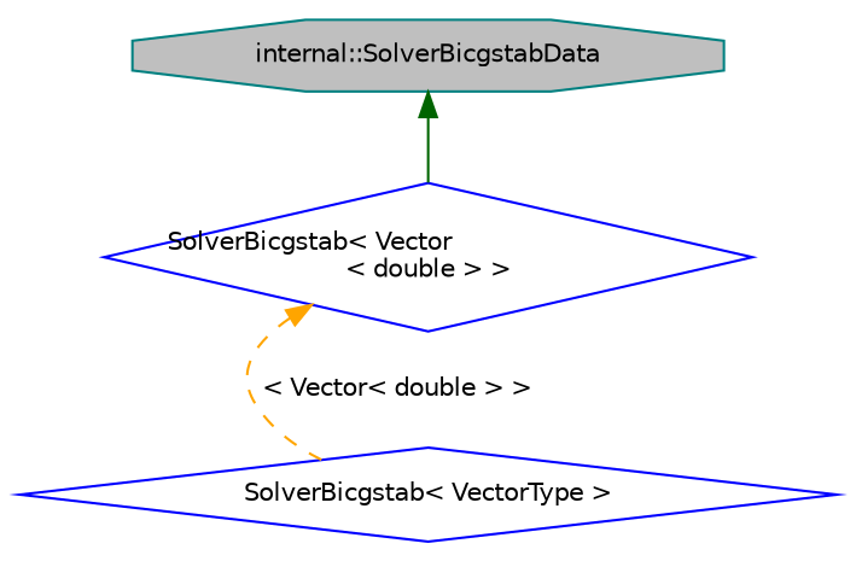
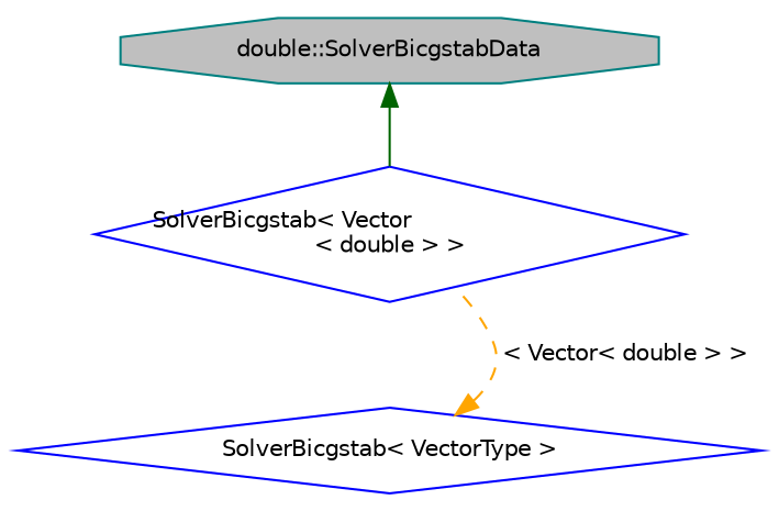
  digraph {
    fontname="DejaVu Sans"
    node [color=blue fillcolor=white fontname="DejaVu Sans" fontsize=10 shape=diamond style=filled]
    edge [dir=back fontname="DejaVu Sans" fontsize=10 labelfontname=Helvetica labelfontsize=10]
-   n1 [color=teal fillcolor=grey75 fontcolor=black height=0.2 label="internal::SolverBicgstabData" shape=octagon width=0.4]
+   n1 [color=teal fillcolor=grey75 fontcolor=black height=0.2 label="double::SolverBicgstabData" shape=octagon width=0.4]
    n2 [height=0.2 label="SolverBicgstab\< Vector\l\< double \> \>" width=0.4]
    n3 [height=0.2 label="SolverBicgstab\< VectorType \>" width=0.4]
    n1 -> n2 [color=darkgreen style=solid]
-   n2 -> n3 [color=orange label=" \< Vector\< double \> \>" style=dashed]
+   n3 -> n2 [color=orange label=" \< Vector\< double \> \>" style=dashed]
  }
